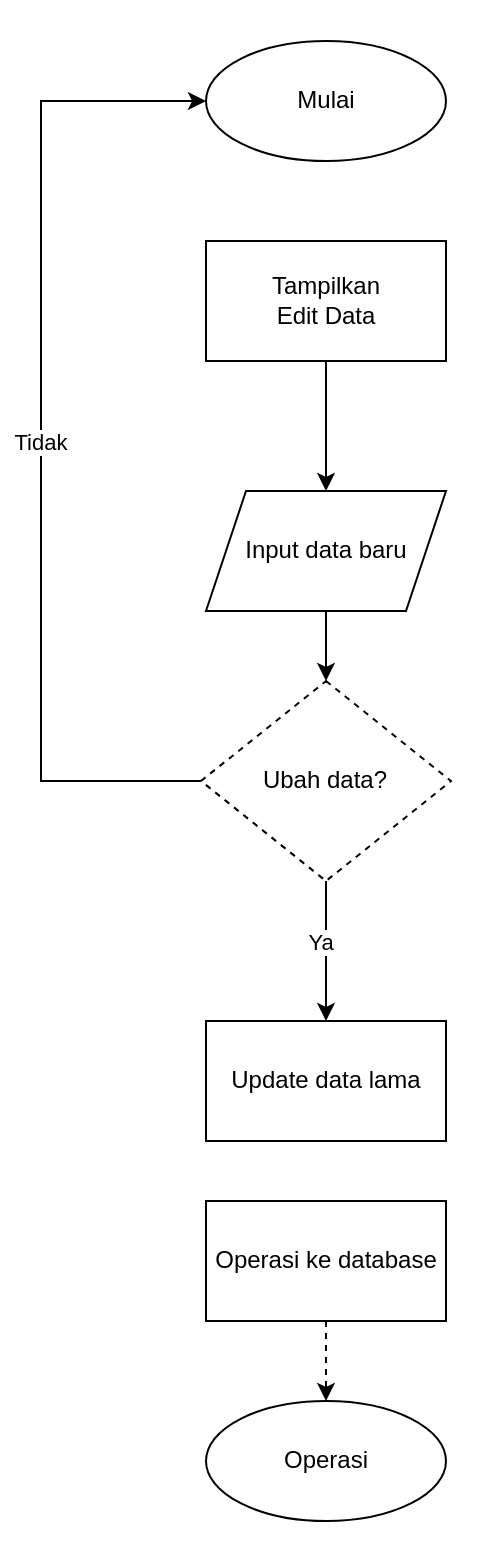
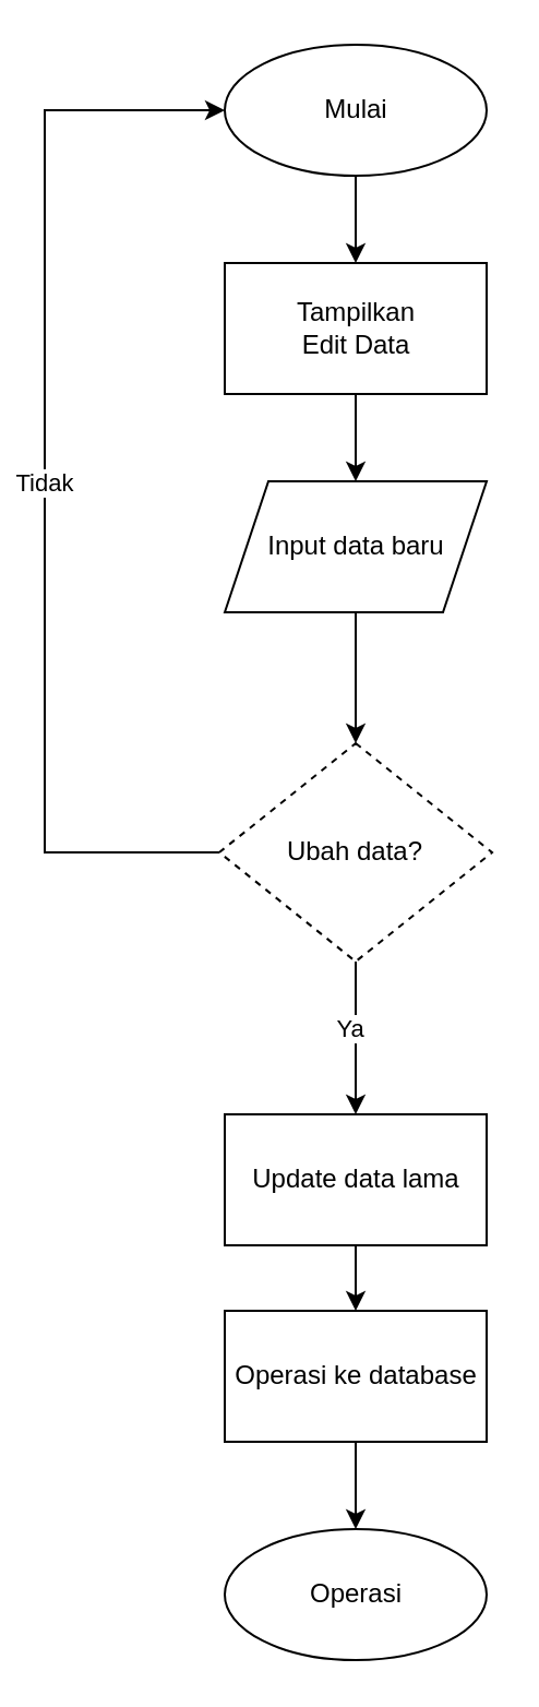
  <mxCell id="0" />
  <mxCell id="1" parent="0" />
+ <mxCell id="2" style="edgeStyle=orthogonalEdgeStyle;rounded=0;orthogonalLoop=1;jettySize=auto;html=1;exitX=0.5;exitY=1;exitDx=0;exitDy=0;" edge="1" parent="1" source="3" target="6"><mxGeometry relative="1" as="geometry" /></mxCell>
  <mxCell id="3" value="Mulai" style="ellipse;whiteSpace=wrap;html=1;" vertex="1" parent="1"><mxGeometry x="102.5" width="120" height="60" as="geometry" y="20" /></mxCell>
  <mxCell id="4" value="Operasi" style="ellipse;whiteSpace=wrap;html=1;" vertex="1" parent="1"><mxGeometry x="102.5" y="700" width="120" height="60" as="geometry" /></mxCell>
  <mxCell id="5" style="edgeStyle=orthogonalEdgeStyle;rounded=0;orthogonalLoop=1;jettySize=auto;html=1;exitX=0.5;exitY=1;exitDx=0;exitDy=0;" edge="1" parent="1" source="6" target="8"><mxGeometry relative="1" as="geometry" /></mxCell>
  <mxCell id="6" value="Tampilkan&lt;div&gt;&lt;span style=&quot;background-color: initial;&quot;&gt;Edit Data&lt;/span&gt;&lt;/div&gt;" style="rounded=0;whiteSpace=wrap;html=1;" vertex="1" parent="1"><mxGeometry x="102.5" y="120" width="120" height="60" as="geometry" /></mxCell>
  <mxCell id="7" style="edgeStyle=orthogonalEdgeStyle;rounded=0;orthogonalLoop=1;jettySize=auto;html=1;exitX=0.5;exitY=1;exitDx=0;exitDy=0;entryX=0.5;entryY=0;entryDx=0;entryDy=0;" edge="1" parent="1" source="8" target="13"><mxGeometry relative="1" as="geometry" /></mxCell>
- <mxCell id="8" value="Input data baru" style="shape=parallelogram;perimeter=parallelogramPerimeter;whiteSpace=wrap;html=1;fixedSize=1;" vertex="1" parent="1"><mxGeometry x="102.5" y="245" width="120" height="60" as="geometry" /></mxCell>
+ <mxCell id="8" value="Input data baru" style="shape=parallelogram;perimeter=parallelogramPerimeter;whiteSpace=wrap;html=1;fixedSize=1;" vertex="1" parent="1"><mxGeometry x="102.5" y="220" width="120" height="60" as="geometry" /></mxCell>
  <mxCell id="9" style="edgeStyle=orthogonalEdgeStyle;rounded=0;orthogonalLoop=1;jettySize=auto;html=1;exitX=0.5;exitY=1;exitDx=0;exitDy=0;" edge="1" parent="1" source="13" target="15"><mxGeometry relative="1" as="geometry" /></mxCell>
  <mxCell id="10" value="Ya" style="edgeLabel;html=1;align=center;verticalAlign=middle;resizable=0;points=[];" vertex="1" connectable="0" parent="9"><mxGeometry x="-0.154" y="-3" relative="1" as="geometry"><mxPoint as="offset" /></mxGeometry></mxCell>
  <mxCell id="11" style="edgeStyle=orthogonalEdgeStyle;rounded=0;orthogonalLoop=1;jettySize=auto;html=1;exitX=0;exitY=0.5;exitDx=0;exitDy=0;entryX=0;entryY=0.5;entryDx=0;entryDy=0;" edge="1" parent="1" source="13" target="3"><mxGeometry relative="1" as="geometry"><Array as="points"><mxPoint x="20" y="390" /><mxPoint x="20" y="50" /></Array></mxGeometry></mxCell>
  <mxCell id="12" value="Tidak" style="edgeLabel;html=1;align=center;verticalAlign=middle;resizable=0;points=[];" vertex="1" connectable="0" parent="11"><mxGeometry x="-0.005" y="1" relative="1" as="geometry"><mxPoint as="offset" /></mxGeometry></mxCell>
  <mxCell id="13" value="Ubah data?" style="rhombus;whiteSpace=wrap;html=1;dashed=1;" vertex="1" parent="1"><mxGeometry x="100" y="340" width="125" height="100" as="geometry" /></mxCell>
+ <mxCell id="14" value="" style="edgeStyle=orthogonalEdgeStyle;rounded=0;orthogonalLoop=1;jettySize=auto;html=1;" edge="1" parent="1" source="15" target="17"><mxGeometry relative="1" as="geometry" /></mxCell>
  <mxCell id="15" value="Update data lama" style="rounded=0;whiteSpace=wrap;html=1;" vertex="1" parent="1"><mxGeometry x="102.5" y="510" width="120" height="60" as="geometry" /></mxCell>
- <mxCell id="16" value="" style="edgeStyle=orthogonalEdgeStyle;rounded=0;orthogonalLoop=1;jettySize=auto;html=1;dashed=1;" edge="1" parent="1" source="17" target="4"><mxGeometry relative="1" as="geometry" /></mxCell>
+ <mxCell id="16" value="" style="edgeStyle=orthogonalEdgeStyle;rounded=0;orthogonalLoop=1;jettySize=auto;html=1;" edge="1" parent="1" source="17" target="4"><mxGeometry relative="1" as="geometry" /></mxCell>
  <mxCell id="17" value="Operasi ke database" style="rounded=0;whiteSpace=wrap;html=1;" vertex="1" parent="1"><mxGeometry x="102.5" y="600" width="120" height="60" as="geometry" /></mxCell>
